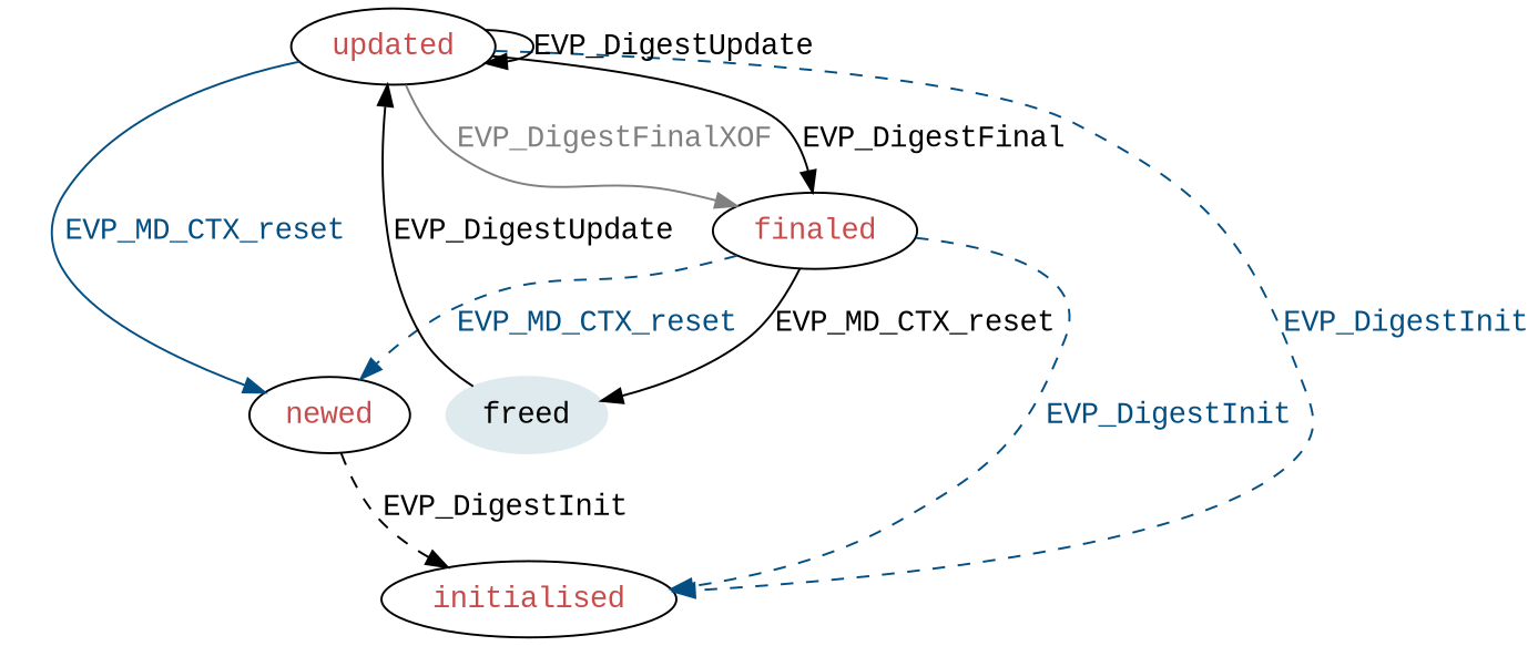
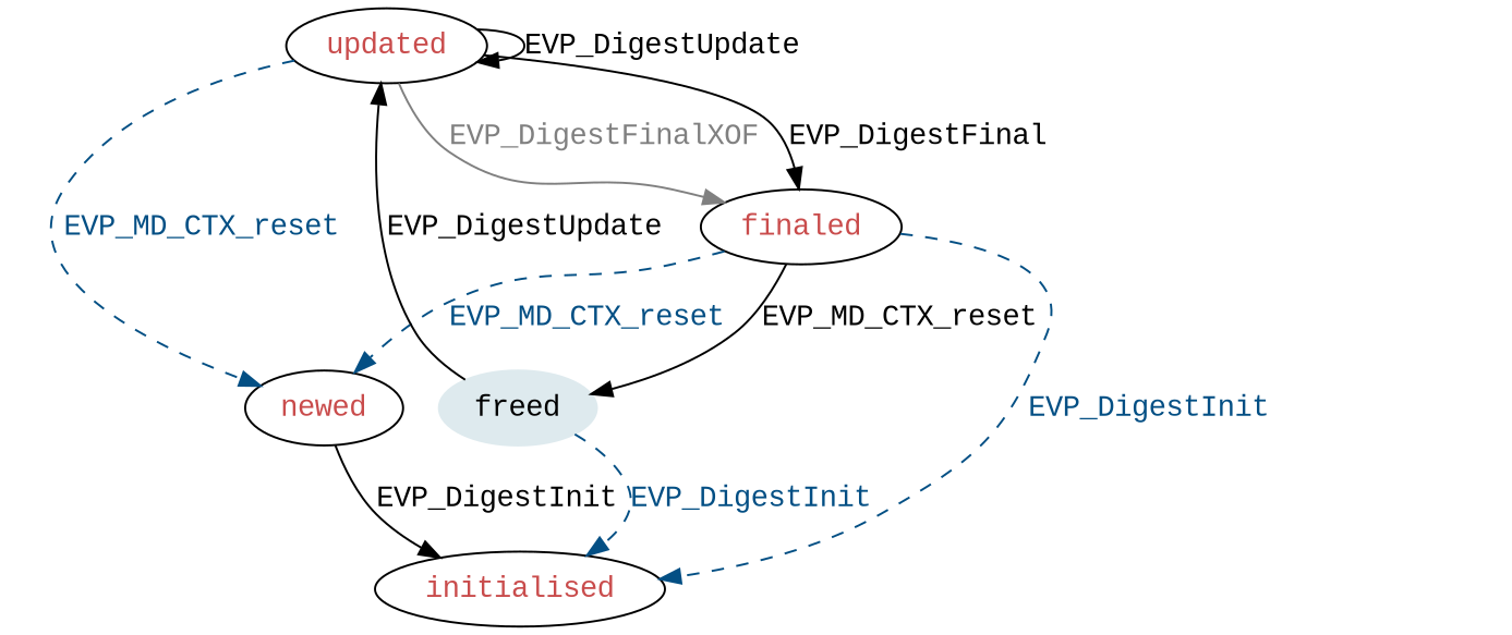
  digraph {
    fontname="Liberation Mono"
    node [fontcolor="#c94c4c" fontname="Liberation Mono"]
    edge [fontname="Liberation Mono"]
    n1 [label=newed style=solid]
    n2 [label=initialised]
    n3 [label=updated]
    n4 [label=finaled]
    n5 [color="#deeaee" label=freed style=filled fontcolor=""]
-   n1 -> n2 [label=EVP_DigestInit style=dashed]
-   n3 -> n1 [color="#034f84" fontcolor="#034f84" label=EVP_MD_CTX_reset style=solid]
-   n3 -> n2 [color="#034f84" fontcolor="#034f84" label=EVP_DigestInit style=dashed weight=0]
+   n1 -> n2 [label=EVP_DigestInit]
+   n3 -> n1 [color="#034f84" fontcolor="#034f84" label=EVP_MD_CTX_reset style=dashed]
+   n5 -> n2 [color="#034f84" fontcolor="#034f84" label=EVP_DigestInit style=dashed weight=0]
    n3 -> n3 [label=EVP_DigestUpdate]
    n3 -> n4 [label=EVP_DigestFinal]
    n3 -> n4 [color="#808080" fontcolor="#808080" label=EVP_DigestFinalXOF]
    n4 -> n1 [color="#034f84" fontcolor="#034f84" label=EVP_MD_CTX_reset style=dashed weight=2]
    n4 -> n2 [color="#034f84" fontcolor="#034f84" label=EVP_DigestInit style=dashed]
    n4 -> n5 [label=EVP_MD_CTX_reset]
    n5 -> n3 [label=EVP_DigestUpdate weight=3]
  }
